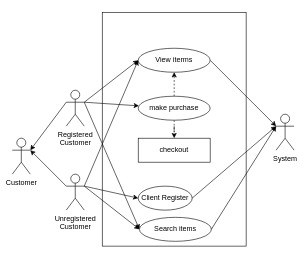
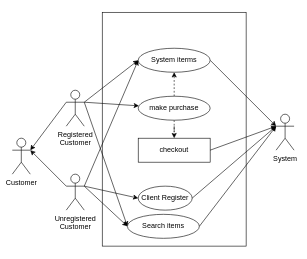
  <mxCell id="0" />
  <mxCell id="1" parent="0" />
  <mxCell id="2" value="" style="rounded=0;whiteSpace=wrap;html=1;" vertex="1" parent="1"><mxGeometry x="170" y="20" width="240" height="390" as="geometry" /></mxCell>
  <mxCell id="3" value="Customer" style="shape=umlActor;verticalLabelPosition=bottom;verticalAlign=top;html=1;outlineConnect=0;" vertex="1" parent="1"><mxGeometry x="20" y="230" width="30" height="60" as="geometry" /></mxCell>
  <mxCell id="4" style="rounded=0;orthogonalLoop=1;jettySize=auto;html=1;entryX=0;entryY=0.333;entryDx=0;entryDy=0;entryPerimeter=0;exitX=1;exitY=0.5;exitDx=0;exitDy=0;" edge="1" parent="1" source="5" target="21"><mxGeometry relative="1" as="geometry"><mxPoint x="460" y="100" as="targetPoint" /><mxPoint x="347" y="107" as="sourcePoint" /></mxGeometry></mxCell>
- <mxCell id="5" value="View iterms" style="ellipse;whiteSpace=wrap;html=1;" vertex="1" parent="1"><mxGeometry x="230" y="80" width="120" height="40" as="geometry" /></mxCell>
+ <mxCell id="5" value="System iterms" style="ellipse;whiteSpace=wrap;html=1;" vertex="1" parent="1"><mxGeometry x="230" y="80" width="120" height="40" as="geometry" /></mxCell>
  <mxCell id="6" style="rounded=0;orthogonalLoop=1;jettySize=auto;html=1;exitX=1;exitY=0.333;exitDx=0;exitDy=0;exitPerimeter=0;" edge="1" parent="1" source="9"><mxGeometry relative="1" as="geometry"><mxPoint x="230" y="100" as="targetPoint" /></mxGeometry></mxCell>
  <mxCell id="7" style="rounded=0;orthogonalLoop=1;jettySize=auto;html=1;exitX=1;exitY=0.333;exitDx=0;exitDy=0;exitPerimeter=0;" edge="1" parent="1" source="9" target="19"><mxGeometry relative="1" as="geometry" /></mxCell>
  <mxCell id="8" style="rounded=0;orthogonalLoop=1;jettySize=auto;html=1;exitX=1;exitY=0.333;exitDx=0;exitDy=0;exitPerimeter=0;entryX=0;entryY=0.5;entryDx=0;entryDy=0;" edge="1" parent="1" source="9" target="24"><mxGeometry relative="1" as="geometry" /></mxCell>
  <mxCell id="9" value="Registered &lt;br&gt;Customer" style="shape=umlActor;verticalLabelPosition=bottom;verticalAlign=top;html=1;outlineConnect=0;" vertex="1" parent="1"><mxGeometry x="110" y="150" width="30" height="60" as="geometry" /></mxCell>
  <mxCell id="10" style="rounded=0;orthogonalLoop=1;jettySize=auto;html=1;exitX=1;exitY=0.333;exitDx=0;exitDy=0;exitPerimeter=0;entryX=0;entryY=0.5;entryDx=0;entryDy=0;" edge="1" parent="1" source="13" target="5"><mxGeometry relative="1" as="geometry" /></mxCell>
  <mxCell id="11" style="rounded=0;orthogonalLoop=1;jettySize=auto;html=1;exitX=1;exitY=0.333;exitDx=0;exitDy=0;exitPerimeter=0;entryX=0;entryY=0.5;entryDx=0;entryDy=0;" edge="1" parent="1" source="13" target="16"><mxGeometry relative="1" as="geometry" /></mxCell>
  <mxCell id="12" style="rounded=0;orthogonalLoop=1;jettySize=auto;html=1;exitX=1;exitY=0.333;exitDx=0;exitDy=0;exitPerimeter=0;entryX=0;entryY=0.5;entryDx=0;entryDy=0;" edge="1" parent="1" source="13" target="24"><mxGeometry relative="1" as="geometry" /></mxCell>
  <mxCell id="13" value="Unregistered &lt;br&gt;Customer" style="shape=umlActor;verticalLabelPosition=bottom;verticalAlign=top;html=1;outlineConnect=0;" vertex="1" parent="1"><mxGeometry x="110" y="290" width="30" height="60" as="geometry" /></mxCell>
  <mxCell id="14" style="rounded=0;orthogonalLoop=1;jettySize=auto;html=1;exitX=0;exitY=0.333;exitDx=0;exitDy=0;exitPerimeter=0;entryX=1;entryY=0.333;entryDx=0;entryDy=0;entryPerimeter=0;endArrow=classic;endFill=1;startArrow=none;startFill=0;" edge="1" parent="1" source="9" target="3"><mxGeometry relative="1" as="geometry" /></mxCell>
  <mxCell id="15" style="rounded=0;orthogonalLoop=1;jettySize=auto;html=1;exitX=0;exitY=0.333;exitDx=0;exitDy=0;exitPerimeter=0;entryX=1;entryY=0.333;entryDx=0;entryDy=0;entryPerimeter=0;endArrow=classic;endFill=1;startArrow=none;startFill=0;" edge="1" parent="1" source="13" target="3"><mxGeometry relative="1" as="geometry"><mxPoint x="120" y="180" as="sourcePoint" /><mxPoint x="60" y="260" as="targetPoint" /></mxGeometry></mxCell>
  <mxCell id="16" value="Client Register&lt;br&gt;" style="ellipse;whiteSpace=wrap;html=1;" vertex="1" parent="1"><mxGeometry x="230" y="310" width="90" height="40" as="geometry" /></mxCell>
  <mxCell id="17" style="edgeStyle=orthogonalEdgeStyle;rounded=0;orthogonalLoop=1;jettySize=auto;html=1;entryX=0.5;entryY=1;entryDx=0;entryDy=0;dashed=1;" edge="1" parent="1" source="19" target="5"><mxGeometry relative="1" as="geometry" /></mxCell>
  <mxCell id="18" style="edgeStyle=orthogonalEdgeStyle;rounded=0;orthogonalLoop=1;jettySize=auto;html=1;entryX=0.5;entryY=0;entryDx=0;entryDy=0;dashed=1;" edge="1" parent="1" source="19" target="20"><mxGeometry relative="1" as="geometry" /></mxCell>
  <mxCell id="19" value="make purchase" style="ellipse;whiteSpace=wrap;html=1;" vertex="1" parent="1"><mxGeometry x="230" y="160" width="120" height="40" as="geometry" /></mxCell>
  <mxCell id="20" value="checkout" style="whiteSpace=wrap;html=1;rounded=0;" vertex="1" parent="1"><mxGeometry x="230" y="230" width="120" height="40" as="geometry" /></mxCell>
  <mxCell id="21" value="System" style="shape=umlActor;verticalLabelPosition=bottom;verticalAlign=top;html=1;outlineConnect=0;" vertex="1" parent="1"><mxGeometry x="460" y="190" width="30" height="60" as="geometry" /></mxCell>
  <mxCell id="22" style="rounded=0;orthogonalLoop=1;jettySize=auto;html=1;exitX=1;exitY=0.5;exitDx=0;exitDy=0;entryX=0;entryY=0.333;entryDx=0;entryDy=0;entryPerimeter=0;" edge="1" parent="1" source="16" target="21"><mxGeometry relative="1" as="geometry" /></mxCell>
- <mxCell id="24" value="Search items" style="ellipse;whiteSpace=wrap;html=1;" vertex="1" parent="1"><mxGeometry x="232" y="362" width="120" height="40" as="geometry" /></mxCell>
+ <mxCell id="23" style="rounded=0;orthogonalLoop=1;jettySize=auto;html=1;entryX=0;entryY=0.333;entryDx=0;entryDy=0;entryPerimeter=0;exitX=1;exitY=0.5;exitDx=0;exitDy=0;" edge="1" parent="1" source="20" target="21"><mxGeometry relative="1" as="geometry" /></mxCell>
+ <mxCell id="24" value="Search items" style="ellipse;whiteSpace=wrap;html=1;" vertex="1" parent="1"><mxGeometry x="212" y="357" width="120" height="40" as="geometry" /></mxCell>
  <mxCell id="25" style="rounded=0;orthogonalLoop=1;jettySize=auto;html=1;entryX=0;entryY=0.333;entryDx=0;entryDy=0;entryPerimeter=0;exitX=1;exitY=0.5;exitDx=0;exitDy=0;" edge="1" parent="1" source="24" target="21"><mxGeometry relative="1" as="geometry" /></mxCell>
